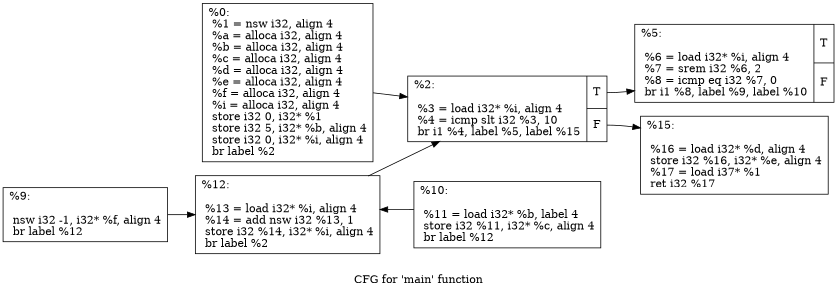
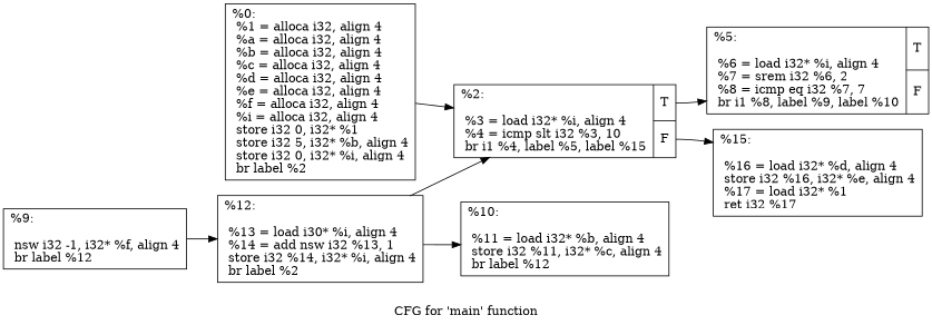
  digraph {
    label="CFG for 'main' function"
    rankdir=LR
    node [shape=record]
-   n1 [label="{%0:\l  %1 = nsw i32, align 4\l  %a = alloca i32, align 4\l  %b = alloca i32, align 4\l  %c = alloca i32, align 4\l  %d = alloca i32, align 4\l  %e = alloca i32, align 4\l  %f = alloca i32, align 4\l  %i = alloca i32, align 4\l  store i32 0, i32* %1\l  store i32 5, i32* %b, align 4\l  store i32 0, i32* %i, align 4\l  br label %2\l}"]
+   n1 [label="{%0:\l  %1 = alloca i32, align 4\l  %a = alloca i32, align 4\l  %b = alloca i32, align 4\l  %c = alloca i32, align 4\l  %d = alloca i32, align 4\l  %e = alloca i32, align 4\l  %f = alloca i32, align 4\l  %i = alloca i32, align 4\l  store i32 0, i32* %1\l  store i32 5, i32* %b, align 4\l  store i32 0, i32* %i, align 4\l  br label %2\l}"]
    n2 [label="{%2:\l\l  %3 = load i32* %i, align 4\l  %4 = icmp slt i32 %3, 10\l  br i1 %4, label %5, label %15\l|{<s0>T|<s1>F}}"]
-   n3 [label="{%5:\l\l  %6 = load i32* %i, align 4\l  %7 = srem i32 %6, 2\l  %8 = icmp eq i32 %7, 0\l  br i1 %8, label %9, label %10\l|{<s0>T|<s1>F}}"]
-   n4 [label="{%15:\l\l  %16 = load i32* %d, align 4\l  store i32 %16, i32* %e, align 4\l  %17 = load i37* %1\l  ret i32 %17\l}"]
+   n3 [label="{%5:\l\l  %6 = load i32* %i, align 4\l  %7 = srem i32 %6, 2\l  %8 = icmp eq i32 %7, 7\l  br i1 %8, label %9, label %10\l|{<s0>T|<s1>F}}"]
+   n4 [label="{%15:\l\l  %16 = load i32* %d, align 4\l  store i32 %16, i32* %e, align 4\l  %17 = load i32* %1\l  ret i32 %17\l}"]
    n5 [label="{%9:\l\l  nsw i32 -1, i32* %f, align 4\l  br label %12\l}"]
-   n6 [label="{%12:\l\l  %13 = load i32* %i, align 4\l  %14 = add nsw i32 %13, 1\l  store i32 %14, i32* %i, align 4\l  br label %2\l}"]
-   n7 [label="{%10:\l\l  %11 = load i32* %b, label 4\l  store i32 %11, i32* %c, align 4\l  br label %12\l}"]
+   n6 [label="{%12:\l\l  %13 = load i30* %i, align 4\l  %14 = add nsw i32 %13, 1\l  store i32 %14, i32* %i, align 4\l  br label %2\l}"]
+   n7 [label="{%10:\l\l  %11 = load i32* %b, align 4\l  store i32 %11, i32* %c, align 4\l  br label %12\l}"]
    n1 -> n2
    n2 -> n3 [tailport=s0]
    n2 -> n4 [tailport=s1]
    n5 -> n6
    n6 -> n2
-   n7 -> n6
+   n6 -> n7
  }
